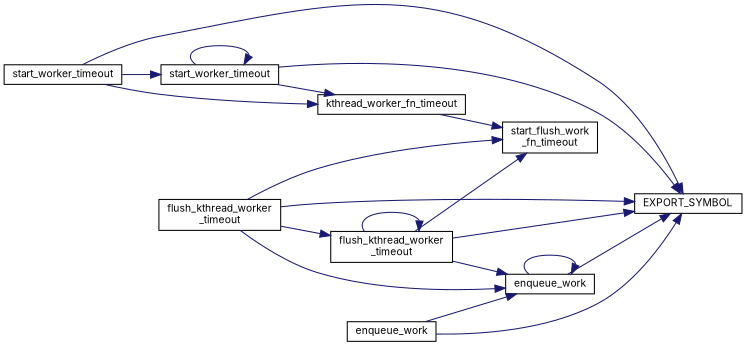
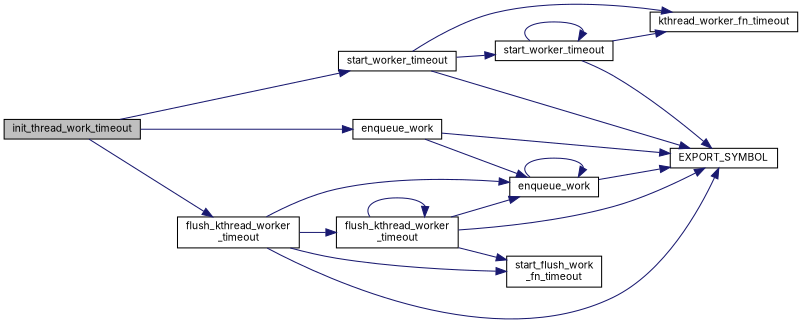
  digraph {
    fontname=Inter
    rankdir=LR
    node [color=black fillcolor=white fontname=Inter fontsize=10 shape=record style=filled]
    edge [color=midnightblue fontname=Inter fontsize=10 labelfontname=Helvetica labelfontsize=10 style=solid]
+   n1 [fillcolor=grey75 fontcolor=black height=0.2 label=init_thread_work_timeout width=0.4]
    n2 [height=0.2 label=start_worker_timeout width=0.4]
    n3 [height=0.2 label=enqueue_work width=0.4]
    n4 [height=0.2 label="flush_kthread_worker\l_timeout" width=0.4]
    n5 [height=0.2 label=kthread_worker_fn_timeout width=0.4]
    n6 [height=0.2 label=EXPORT_SYMBOL width=0.4]
    n7 [height=0.2 label=start_worker_timeout width=0.4]
    n8 [height=0.2 label=enqueue_work width=0.4]
    n9 [height=0.2 label="start_flush_work\l_fn_timeout" width=0.4]
    n10 [height=0.2 label="flush_kthread_worker\l_timeout" width=0.4]
+   n1 -> n2
+   n1 -> n3
+   n1 -> n4
    n2 -> n5
    n2 -> n6
    n2 -> n7
    n3 -> n6
    n3 -> n8
    n4 -> n6
    n4 -> n8
    n4 -> n9
    n4 -> n10
-   n5 -> n9
    n7 -> n5
    n7 -> n6
    n7 -> n7
    n8 -> n6
    n8 -> n8
    n10 -> n6
    n10 -> n8
    n10 -> n9
    n10 -> n10
  }
